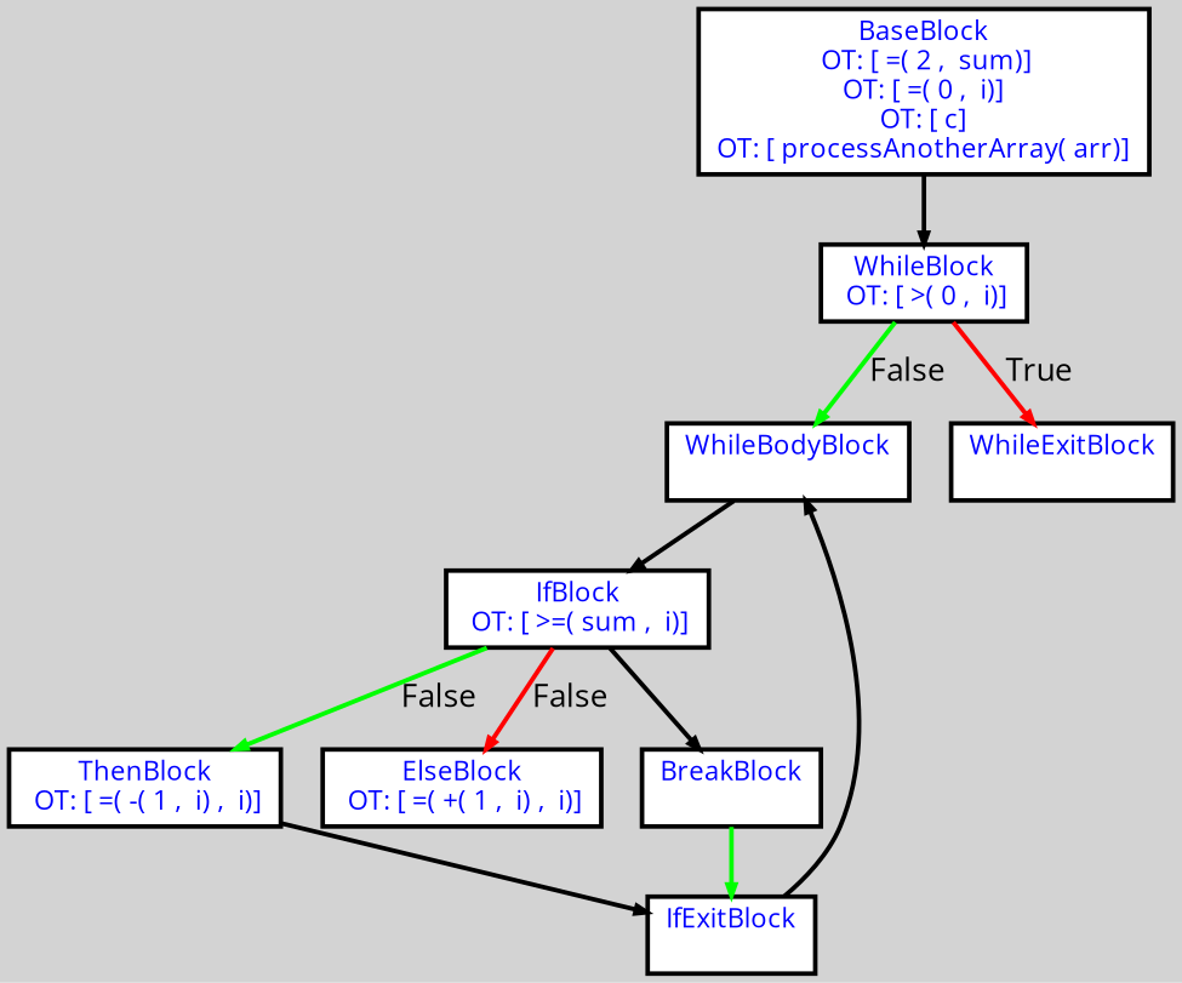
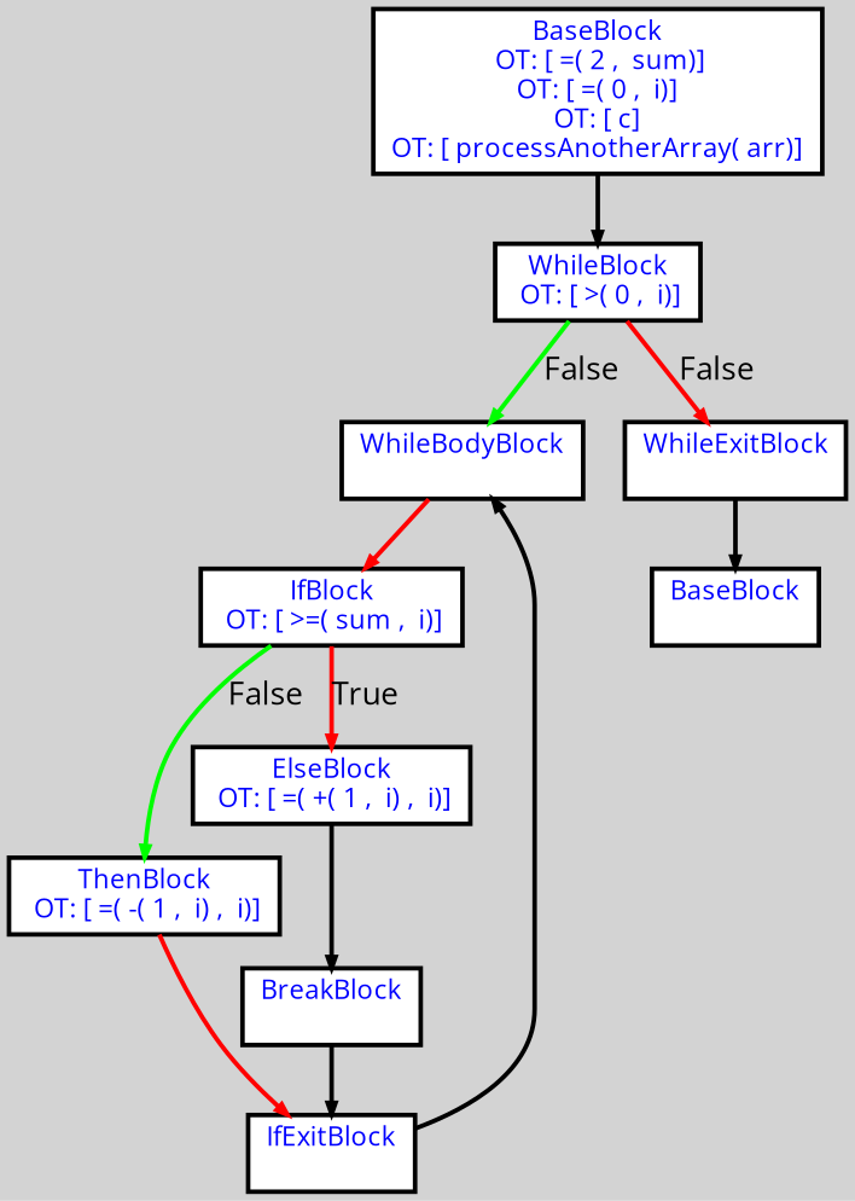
  digraph {
    bgcolor=lightgrey
    fontname="Open Sans"
    ordering=out
    ranksep=.4
    node [color=black fillcolor=white fixedsize=false fontcolor=blue fontname="Open Sans" fontsize=12 shape=box style="filled, solid, bold"]
    edge [arrowsize=.5 color=black fontname="Open Sans" style=bold]
    n1 [height=.25 label="BaseBlock\n OT: [ =( 2 ,  sum)]\nOT: [ =( 0 ,  i)]\nOT: [ c]\nOT: [ processAnotherArray( arr)]\n" width=.25]
    n2 [height=.25 label="WhileBlock\n OT: [ >( 0 ,  i)]\n" width=.25]
    n3 [height=.25 label="WhileBodyBlock\n " width=.25]
    n4 [height=.25 label="WhileExitBlock\n " width=.25]
    n5 [height=.25 label="IfBlock\n OT: [ >=( sum ,  i)]\n" width=.25]
+   n6 [height=.25 label="BaseBlock\n " width=.25]
    n7 [height=.25 label="ThenBlock\n OT: [ =( -( 1 ,  i) ,  i)]\n" width=.25]
    n8 [height=.25 label="ElseBlock\n OT: [ =( +( 1 ,  i) ,  i)]\n" width=.25]
    n9 [height=.25 label="IfExitBlock\n " width=.25]
    n10 [height=.25 label="BreakBlock\n " width=.25]
    n1 -> n2
    n2 -> n3 [color=green label=False]
-   n2 -> n4 [color=red label=True]
-   n3 -> n5
+   n2 -> n4 [color=red label=False]
+   n3 -> n5 [color=red]
+   n4 -> n6
    n5 -> n7 [color=green label=False]
-   n5 -> n8 [color=red label=False]
-   n7 -> n9
-   n5 -> n10
+   n5 -> n8 [color=red label=True]
+   n7 -> n9 [color=red]
+   n8 -> n10
    n9 -> n3
-   n10 -> n9 [color=green]
+   n10 -> n9
  }
